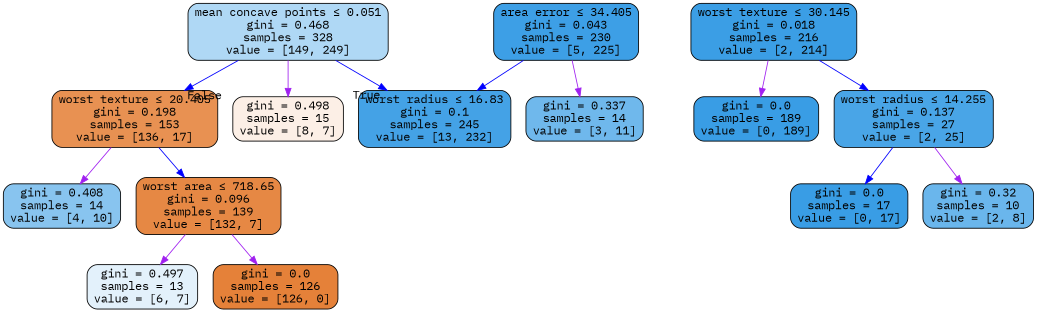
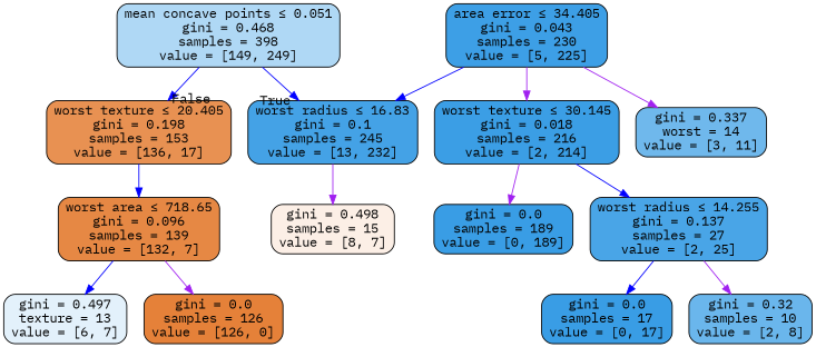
  digraph {
    fontname="IBM Plex Mono"
    node [color=black fillcolor="#399de5" fontname="IBM Plex Mono" shape=box style="filled, rounded"]
    edge [color=purple fontname="IBM Plex Mono"]
-   n1 [fillcolor="#afd8f5" label=<mean concave points &le; 0.051<br/>gini = 0.468<br/>samples = 328<br/>value = [149, 249]>]
+   n1 [fillcolor="#afd8f5" label=<mean concave points &le; 0.051<br/>gini = 0.468<br/>samples = 398<br/>value = [149, 249]>]
    n2 [fillcolor="#44a2e6" label=<worst radius &le; 16.83<br/>gini = 0.1<br/>samples = 245<br/>value = [13, 232]>]
    n3 [fillcolor="#e89152" label=<worst texture &le; 20.405<br/>gini = 0.198<br/>samples = 153<br/>value = [136, 17]>]
    n4 [fillcolor="#fcefe6" label=<gini = 0.498<br/>samples = 15<br/>value = [8, 7]>]
-   n5 [fillcolor="#88c4ef" label=<gini = 0.408<br/>samples = 14<br/>value = [4, 10]>]
    n6 [fillcolor="#e68844" label=<worst area &le; 718.65<br/>gini = 0.096<br/>samples = 139<br/>value = [132, 7]>]
    n7 [fillcolor="#3d9fe6" label=<area error &le; 34.405<br/>gini = 0.043<br/>samples = 230<br/>value = [5, 225]>]
    n8 [fillcolor="#3b9ee5" label=<worst texture &le; 30.145<br/>gini = 0.018<br/>samples = 216<br/>value = [2, 214]>]
-   n9 [fillcolor="#6fb8ec" label=<gini = 0.337<br/>samples = 14<br/>value = [3, 11]>]
+   n9 [fillcolor="#6fb8ec" label=<gini = 0.337<br/>worst = 14<br/>value = [3, 11]>]
    n10 [label=<gini = 0.0<br/>samples = 189<br/>value = [0, 189]>]
    n11 [fillcolor="#49a5e7" label=<worst radius &le; 14.255<br/>gini = 0.137<br/>samples = 27<br/>value = [2, 25]>]
    n12 [label=<gini = 0.0<br/>samples = 17<br/>value = [0, 17]>]
    n13 [fillcolor="#6ab6ec" label=<gini = 0.32<br/>samples = 10<br/>value = [2, 8]>]
-   n14 [fillcolor="#e3f1fb" label=<gini = 0.497<br/>samples = 13<br/>value = [6, 7]>]
+   n14 [fillcolor="#e3f1fb" label=<gini = 0.497<br/>texture = 13<br/>value = [6, 7]>]
    n15 [fillcolor="#e58139" label=<gini = 0.0<br/>samples = 126<br/>value = [126, 0]>]
    n1 -> n2 [color=blue headlabel=True labelangle=45 labeldistance=2.5]
    n1 -> n3 [color=blue headlabel=False labelangle=-45 labeldistance=2.5]
-   n1 -> n4
-   n3 -> n5
+   n2 -> n4
    n3 -> n6 [color=blue]
-   n6 -> n14
+   n6 -> n14 [color=blue]
    n6 -> n15
    n7 -> n2 [color=blue]
+   n7 -> n8
    n7 -> n9
    n8 -> n10
    n8 -> n11 [color=blue]
    n11 -> n12 [color=blue]
    n11 -> n13
  }
